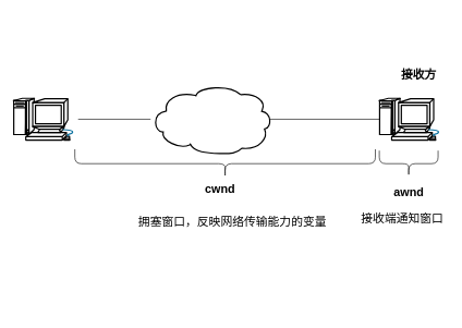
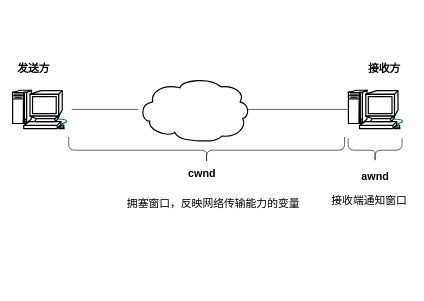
  <mxCell id="0" />
  <mxCell id="1" parent="0" />
  <mxCell id="2" style="edgeStyle=orthogonalEdgeStyle;rounded=0;orthogonalLoop=1;jettySize=auto;html=1;endArrow=none;endFill=0;" edge="1" parent="1" source="3" target="6"><mxGeometry relative="1" as="geometry" /></mxCell>
  <mxCell id="3" value="" style="shape=mxgraph.cisco.computers_and_peripherals.macintosh;sketch=0;html=1;pointerEvents=1;dashed=0;strokeWidth=2;verticalLabelPosition=bottom;verticalAlign=top;align=center;outlineConnect=0;" vertex="1" parent="1"><mxGeometry x="20" y="150" width="99" height="64" as="geometry" /></mxCell>
  <mxCell id="4" style="edgeStyle=orthogonalEdgeStyle;rounded=0;orthogonalLoop=1;jettySize=auto;html=1;entryX=0.98;entryY=0.5;entryDx=0;entryDy=0;entryPerimeter=0;endArrow=none;endFill=0;" edge="1" parent="1" source="5" target="6"><mxGeometry relative="1" as="geometry" /></mxCell>
  <mxCell id="5" value="" style="shape=mxgraph.cisco.computers_and_peripherals.macintosh;sketch=0;html=1;pointerEvents=1;dashed=0;strokeWidth=2;verticalLabelPosition=bottom;verticalAlign=top;align=center;outlineConnect=0;" vertex="1" parent="1"><mxGeometry x="580" y="150" width="99" height="64" as="geometry" /></mxCell>
  <mxCell id="6" value="" style="shape=mxgraph.cisco.storage.cloud;sketch=0;html=1;pointerEvents=1;dashed=0;strokeWidth=2;verticalLabelPosition=bottom;verticalAlign=top;align=center;outlineConnect=0;" vertex="1" parent="1"><mxGeometry x="230" y="129" width="186" height="106" as="geometry" /></mxCell>
  <mxCell id="7" value="" style="shape=curlyBracket;whiteSpace=wrap;html=1;rounded=1;flipH=1;rotation=90;size=0.5;" vertex="1" parent="1"><mxGeometry x="322" y="20" width="44" height="460" as="geometry" /></mxCell>
  <mxCell id="8" value="&lt;font style=&quot;font-size: 18px&quot;&gt;&lt;b&gt;cwnd&lt;/b&gt;&lt;/font&gt;" style="text;html=1;resizable=0;autosize=1;align=center;verticalAlign=middle;points=[];fillColor=none;strokeColor=none;rounded=0;" vertex="1" parent="1"><mxGeometry x="306" y="280" width="60" height="20" as="geometry" /></mxCell>
  <mxCell id="9" value="&lt;font style=&quot;font-size: 18px&quot;&gt;拥塞窗口，反映网络传输能力的变量&lt;/font&gt;" style="text;html=1;resizable=0;autosize=1;align=center;verticalAlign=middle;points=[];fillColor=none;strokeColor=none;rounded=0;" vertex="1" parent="1"><mxGeometry x="205" y="330" width="300" height="20" as="geometry" /></mxCell>
+ <mxCell id="10" value="&lt;b&gt;发送方&lt;/b&gt;" style="text;html=1;resizable=0;autosize=1;align=center;verticalAlign=middle;points=[];fillColor=none;strokeColor=none;rounded=0;fontSize=18;" vertex="1" parent="1"><mxGeometry x="20" y="99" width="70" height="30" as="geometry" /></mxCell>
  <mxCell id="11" value="&lt;b&gt;接收方&lt;/b&gt;" style="text;html=1;resizable=0;autosize=1;align=center;verticalAlign=middle;points=[];fillColor=none;strokeColor=none;rounded=0;fontSize=18;" vertex="1" parent="1"><mxGeometry x="604.5" y="99" width="70" height="30" as="geometry" /></mxCell>
  <mxCell id="12" value="" style="shape=curlyBracket;whiteSpace=wrap;html=1;rounded=1;flipH=1;fontSize=18;rotation=90;" vertex="1" parent="1"><mxGeometry x="605" y="205" width="40" height="90" as="geometry" /></mxCell>
  <mxCell id="13" value="&lt;b&gt;awnd&lt;/b&gt;" style="text;html=1;resizable=0;autosize=1;align=center;verticalAlign=middle;points=[];fillColor=none;strokeColor=none;rounded=0;fontSize=18;" vertex="1" parent="1"><mxGeometry x="595" y="280" width="60" height="30" as="geometry" /></mxCell>
  <mxCell id="14" value="接收端通知窗口" style="text;html=1;resizable=0;autosize=1;align=center;verticalAlign=middle;points=[];fillColor=none;strokeColor=none;rounded=0;fontSize=18;" vertex="1" parent="1"><mxGeometry x="544.5" y="320" width="140" height="30" as="geometry" /></mxCell>
